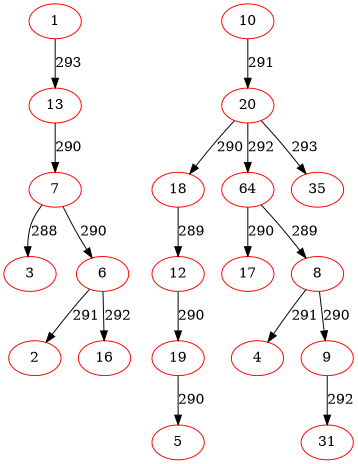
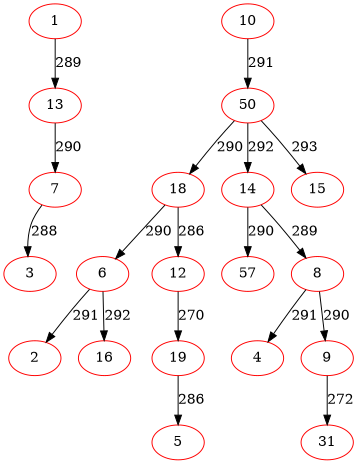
  digraph {
    node [color=red]
    1
    13
    10
-   20
+   20 [label=50]
    7
    18
-   14 [label=64]
-   15 [label=35]
+   14
+   15
    12
-   17
+   17 [label=57]
    8
    19
    5
    4
    9
    n16 [label=31]
    3
    6
    2
    16
-   1 -> 13 [label=293]
+   1 -> 13 [label=289]
    13 -> 7 [label=290]
    10 -> 20 [label=291]
    20 -> 18 [label=290]
    20 -> 14 [label=292]
    20 -> 15 [label=293]
    7 -> 3 [label=288]
-   7 -> 6 [label=290]
-   18 -> 12 [label=289]
+   18 -> 6 [label=290]
+   18 -> 12 [label=286]
    14 -> 17 [label=290]
    14 -> 8 [label=289]
-   12 -> 19 [label=290]
+   12 -> 19 [label=270]
    8 -> 4 [label=291]
    8 -> 9 [label=290]
-   19 -> 5 [label=290]
-   9 -> n16 [label=292]
+   19 -> 5 [label=286]
+   9 -> n16 [label=272]
    6 -> 2 [label=291]
    6 -> 16 [label=292]
  }
